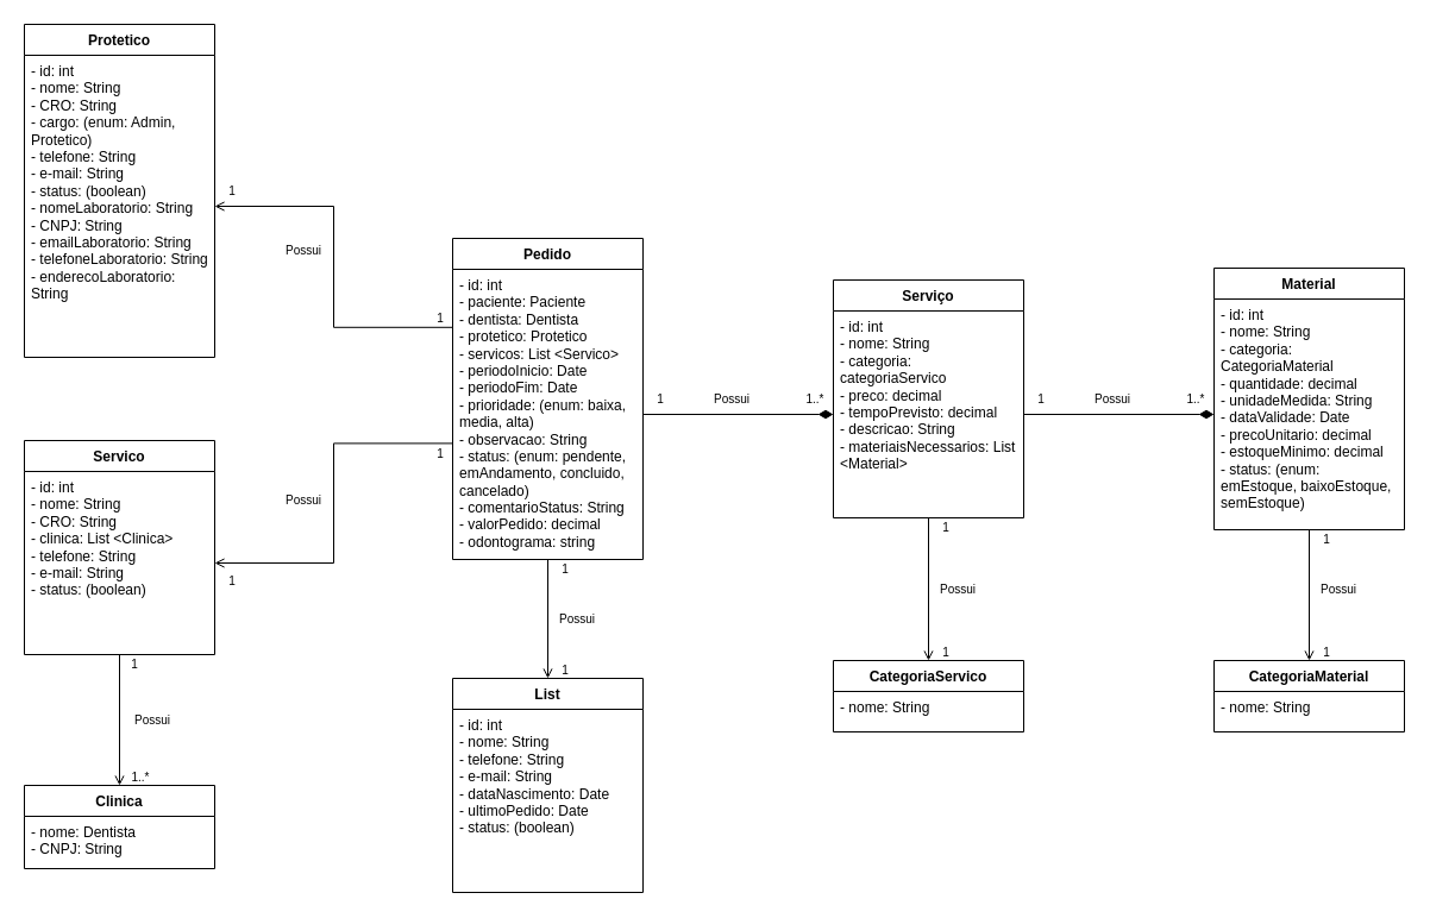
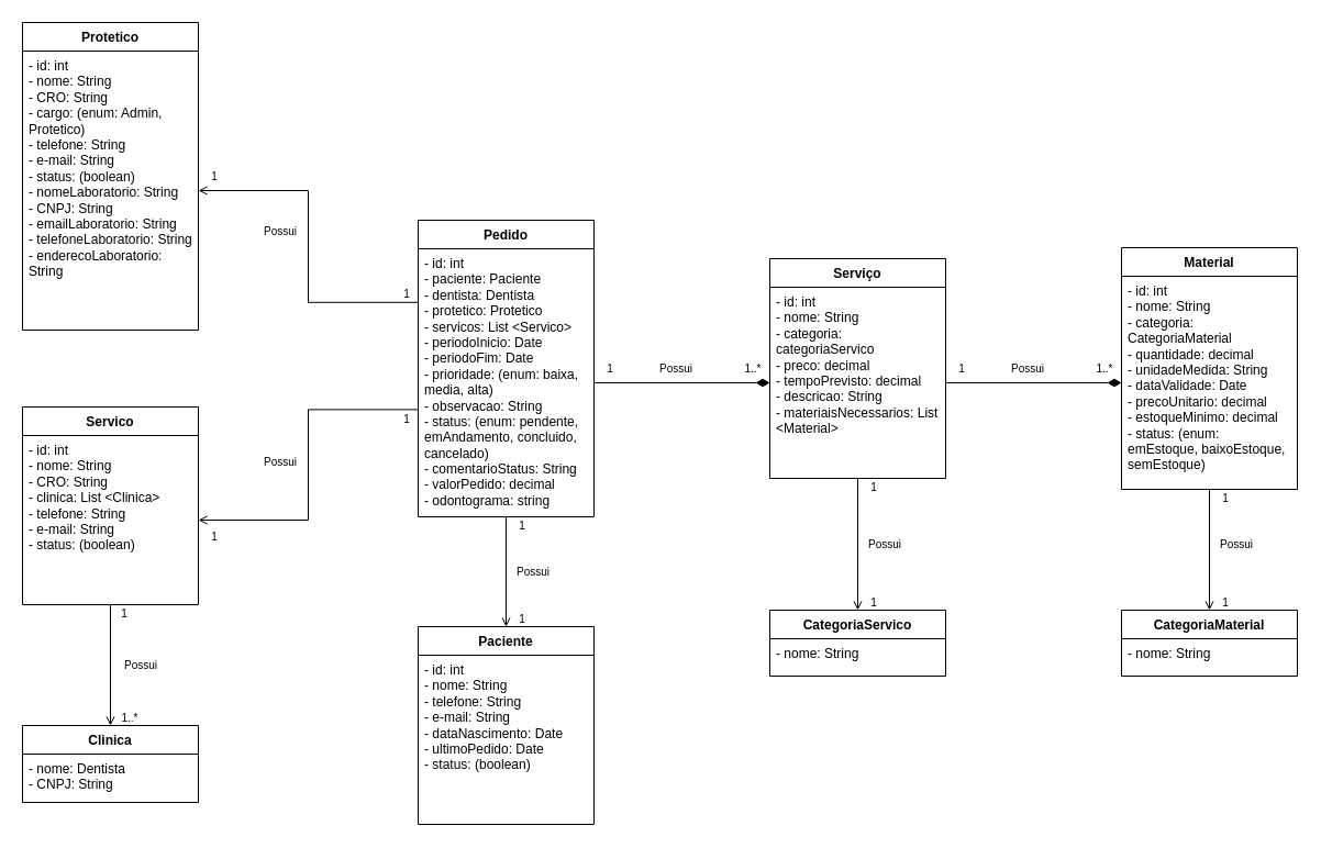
  <mxCell id="0" />
  <mxCell id="1" parent="0" />
  <mxCell id="2" value="Protetico" style="swimlane;fontStyle=1;align=center;verticalAlign=top;childLayout=stackLayout;horizontal=1;startSize=26;horizontalStack=0;resizeParent=1;resizeParentMax=0;resizeLast=0;collapsible=1;marginBottom=0;whiteSpace=wrap;html=1;" parent="1" vertex="1"><mxGeometry x="20" y="20" width="160" height="280" as="geometry" /></mxCell>
  <mxCell id="3" value="- id: int&lt;div&gt;- nome: String&lt;/div&gt;&lt;div&gt;- CRO: String&lt;/div&gt;&lt;div&gt;- cargo: (enum: Admin, Protetico)&lt;/div&gt;&lt;div&gt;- telefone: String&lt;/div&gt;&lt;div&gt;- e-mail: String&lt;/div&gt;&lt;div&gt;- status: (boolean)&lt;/div&gt;&lt;div&gt;&lt;div&gt;- nomeLaboratorio: String&lt;/div&gt;&lt;div&gt;- CNPJ: String&lt;/div&gt;&lt;div&gt;- emailLaboratorio: String&lt;/div&gt;&lt;div&gt;- telefoneLaboratorio: String&lt;/div&gt;&lt;div&gt;-&amp;nbsp;&lt;span style=&quot;background-color: transparent; color: light-dark(rgb(0, 0, 0), rgb(255, 255, 255));&quot;&gt;enderecoLaboratorio: String&lt;/span&gt;&lt;/div&gt;&lt;/div&gt;" style="text;strokeColor=none;fillColor=none;align=left;verticalAlign=top;spacingLeft=4;spacingRight=4;overflow=hidden;rotatable=0;points=[[0,0.5],[1,0.5]];portConstraint=eastwest;whiteSpace=wrap;html=1;" parent="2" vertex="1"><mxGeometry y="26" width="160" height="254" as="geometry" /></mxCell>
  <mxCell id="4" value="Servico" style="swimlane;fontStyle=1;align=center;verticalAlign=top;childLayout=stackLayout;horizontal=1;startSize=26;horizontalStack=0;resizeParent=1;resizeParentMax=0;resizeLast=0;collapsible=1;marginBottom=0;whiteSpace=wrap;html=1;" parent="1" vertex="1"><mxGeometry x="20" y="370" width="160" height="180" as="geometry" /></mxCell>
  <mxCell id="5" value="- id: int&lt;div&gt;- nome: String&lt;/div&gt;&lt;div&gt;- CRO: String&lt;/div&gt;&lt;div&gt;- clinica: List &amp;lt;Clinica&amp;gt;&lt;/div&gt;&lt;div&gt;- telefone: String&lt;/div&gt;&lt;div&gt;- e-mail: String&lt;/div&gt;&lt;div&gt;- status: (boolean)&lt;/div&gt;" style="text;strokeColor=none;fillColor=none;align=left;verticalAlign=top;spacingLeft=4;spacingRight=4;overflow=hidden;rotatable=0;points=[[0,0.5,0,0,0],[0.5,1,0,0,0],[1,0.5,0,0,0]];portConstraint=eastwest;whiteSpace=wrap;html=1;" parent="4" vertex="1"><mxGeometry y="26" width="160" height="154" as="geometry" /></mxCell>
- <mxCell id="6" value="List" style="swimlane;fontStyle=1;align=center;verticalAlign=top;childLayout=stackLayout;horizontal=1;startSize=26;horizontalStack=0;resizeParent=1;resizeParentMax=0;resizeLast=0;collapsible=1;marginBottom=0;whiteSpace=wrap;html=1;" parent="1" vertex="1"><mxGeometry x="380" y="570" width="160" height="180" as="geometry" /></mxCell>
+ <mxCell id="6" value="Paciente" style="swimlane;fontStyle=1;align=center;verticalAlign=top;childLayout=stackLayout;horizontal=1;startSize=26;horizontalStack=0;resizeParent=1;resizeParentMax=0;resizeLast=0;collapsible=1;marginBottom=0;whiteSpace=wrap;html=1;" parent="1" vertex="1"><mxGeometry x="380" y="570" width="160" height="180" as="geometry" /></mxCell>
  <mxCell id="7" value="- id: int&lt;div&gt;- nome: String&lt;/div&gt;&lt;div&gt;- telefone: String&lt;/div&gt;&lt;div&gt;- e-mail: String&lt;/div&gt;&lt;div&gt;- dataNascimento: Date&lt;/div&gt;&lt;div&gt;- ultimoPedido: Date&lt;/div&gt;&lt;div&gt;- status: (boolean)&lt;/div&gt;" style="text;strokeColor=none;fillColor=none;align=left;verticalAlign=top;spacingLeft=4;spacingRight=4;overflow=hidden;rotatable=0;points=[[0,0.5],[1,0.5]];portConstraint=eastwest;whiteSpace=wrap;html=1;" parent="6" vertex="1"><mxGeometry y="26" width="160" height="154" as="geometry" /></mxCell>
  <mxCell id="8" value="Material" style="swimlane;fontStyle=1;align=center;verticalAlign=top;childLayout=stackLayout;horizontal=1;startSize=26;horizontalStack=0;resizeParent=1;resizeParentMax=0;resizeLast=0;collapsible=1;marginBottom=0;whiteSpace=wrap;html=1;" parent="1" vertex="1"><mxGeometry x="1020" y="225" width="160" height="220" as="geometry" /></mxCell>
  <mxCell id="9" value="- id: int&lt;div&gt;- nome: String&lt;/div&gt;&lt;div&gt;- categoria: CategoriaMaterial&lt;/div&gt;&lt;div&gt;- quantidade: decimal&lt;/div&gt;&lt;div&gt;- unidadeMedida: String&lt;/div&gt;&lt;div&gt;- dataValidade: Date&lt;/div&gt;&lt;div&gt;- precoUnitario: decimal&lt;/div&gt;&lt;div&gt;- estoqueMinimo: decimal&lt;/div&gt;&lt;div&gt;- status: (enum: emEstoque, baixoEstoque, semEstoque)&lt;/div&gt;" style="text;strokeColor=none;fillColor=none;align=left;verticalAlign=top;spacingLeft=4;spacingRight=4;overflow=hidden;rotatable=0;points=[[0,0.5,0,0,0],[0.5,1,0,0,0],[1,0.5,0,0,0]];portConstraint=eastwest;whiteSpace=wrap;html=1;" parent="8" vertex="1"><mxGeometry y="26" width="160" height="194" as="geometry" /></mxCell>
  <mxCell id="10" value="Serviço" style="swimlane;fontStyle=1;align=center;verticalAlign=top;childLayout=stackLayout;horizontal=1;startSize=26;horizontalStack=0;resizeParent=1;resizeParentMax=0;resizeLast=0;collapsible=1;marginBottom=0;whiteSpace=wrap;html=1;" parent="1" vertex="1"><mxGeometry x="700" y="235" width="160" height="200" as="geometry" /></mxCell>
  <mxCell id="11" value="- id: int&lt;div&gt;- nome: String&lt;/div&gt;&lt;div&gt;- categoria: categoriaServico&lt;br&gt;&lt;/div&gt;&lt;div&gt;- preco: decimal&lt;/div&gt;&lt;div&gt;- tempoPrevisto: decimal&lt;/div&gt;&lt;div&gt;- descricao: String&lt;/div&gt;&lt;div&gt;- materiaisNecessarios: List &amp;lt;Material&amp;gt;&lt;/div&gt;" style="text;strokeColor=none;fillColor=none;align=left;verticalAlign=top;spacingLeft=4;spacingRight=4;overflow=hidden;rotatable=0;points=[[0,0.5,0,0,0],[0.5,1,0,0,0],[1,0.5,0,0,0]];portConstraint=eastwest;whiteSpace=wrap;html=1;" parent="10" vertex="1"><mxGeometry y="26" width="160" height="174" as="geometry" /></mxCell>
  <mxCell id="12" value="Pedido" style="swimlane;fontStyle=1;align=center;verticalAlign=top;childLayout=stackLayout;horizontal=1;startSize=26;horizontalStack=0;resizeParent=1;resizeParentMax=0;resizeLast=0;collapsible=1;marginBottom=0;whiteSpace=wrap;html=1;" parent="1" vertex="1"><mxGeometry x="380" y="200" width="160" height="270" as="geometry" /></mxCell>
  <mxCell id="13" value="- id: int&lt;div&gt;- paciente: Paciente&lt;/div&gt;&lt;div&gt;- dentista: Dentista&lt;/div&gt;&lt;div&gt;- protetico: Protetico&lt;/div&gt;&lt;div&gt;- servicos: List &amp;lt;Servico&amp;gt;&lt;/div&gt;&lt;div&gt;- periodoInicio: Date&lt;/div&gt;&lt;div&gt;- periodoFim: Date&lt;/div&gt;&lt;div&gt;- prioridade: (enum: baixa, media, alta)&lt;/div&gt;&lt;div&gt;- observacao: String&lt;/div&gt;&lt;div&gt;- status: (enum: pendente, emAndamento, concluido, cancelado)&lt;/div&gt;&lt;div&gt;- comentarioStatus: String&lt;/div&gt;&lt;div&gt;- valorPedido: decimal&lt;/div&gt;&lt;div&gt;- odontograma: string&lt;/div&gt;" style="text;strokeColor=none;fillColor=none;align=left;verticalAlign=top;spacingLeft=4;spacingRight=4;overflow=hidden;rotatable=0;points=[[0,0.2,0,0,0],[0,0.4,0,0,0],[0,0.5,0,0,0],[0,0.6,0,0,0],[0,0.8,0,0,0],[0.5,1,0,0,0],[1,0.5,0,0,0]];portConstraint=eastwest;whiteSpace=wrap;html=1;" parent="12" vertex="1"><mxGeometry y="26" width="160" height="244" as="geometry" /></mxCell>
  <mxCell id="14" value="CategoriaMaterial" style="swimlane;fontStyle=1;align=center;verticalAlign=top;childLayout=stackLayout;horizontal=1;startSize=26;horizontalStack=0;resizeParent=1;resizeParentMax=0;resizeLast=0;collapsible=1;marginBottom=0;whiteSpace=wrap;html=1;" parent="1" vertex="1"><mxGeometry x="1020" y="555" width="160" height="60" as="geometry" /></mxCell>
  <mxCell id="15" value="- nome: String" style="text;strokeColor=none;fillColor=none;align=left;verticalAlign=top;spacingLeft=4;spacingRight=4;overflow=hidden;rotatable=0;points=[[0,0.5],[1,0.5]];portConstraint=eastwest;whiteSpace=wrap;html=1;" parent="14" vertex="1"><mxGeometry y="26" width="160" height="34" as="geometry" /></mxCell>
  <mxCell id="16" value="CategoriaServico" style="swimlane;fontStyle=1;align=center;verticalAlign=top;childLayout=stackLayout;horizontal=1;startSize=26;horizontalStack=0;resizeParent=1;resizeParentMax=0;resizeLast=0;collapsible=1;marginBottom=0;whiteSpace=wrap;html=1;" parent="1" vertex="1"><mxGeometry x="700" y="555" width="160" height="60" as="geometry" /></mxCell>
  <mxCell id="17" value="- nome: String" style="text;strokeColor=none;fillColor=none;align=left;verticalAlign=top;spacingLeft=4;spacingRight=4;overflow=hidden;rotatable=0;points=[[0,0.5],[1,0.5]];portConstraint=eastwest;whiteSpace=wrap;html=1;" parent="16" vertex="1"><mxGeometry y="26" width="160" height="34" as="geometry" /></mxCell>
  <mxCell id="18" value="Clinica" style="swimlane;fontStyle=1;align=center;verticalAlign=top;childLayout=stackLayout;horizontal=1;startSize=26;horizontalStack=0;resizeParent=1;resizeParentMax=0;resizeLast=0;collapsible=1;marginBottom=0;whiteSpace=wrap;html=1;" parent="1" vertex="1"><mxGeometry x="20" y="660" width="160" height="70" as="geometry" /></mxCell>
  <mxCell id="19" value="- nome: Dentista&lt;div&gt;- CNPJ: String&lt;/div&gt;" style="text;strokeColor=none;fillColor=none;align=left;verticalAlign=top;spacingLeft=4;spacingRight=4;overflow=hidden;rotatable=0;points=[[0,0.5],[1,0.5]];portConstraint=eastwest;whiteSpace=wrap;html=1;" parent="18" vertex="1"><mxGeometry y="26" width="160" height="44" as="geometry" /></mxCell>
  <mxCell id="20" value="Possui" style="text;html=1;align=center;verticalAlign=middle;whiteSpace=wrap;rounded=0;fontSize=10;" parent="1" vertex="1"><mxGeometry x="103" y="595" width="50" height="20" as="geometry" /></mxCell>
  <mxCell id="21" style="edgeStyle=orthogonalEdgeStyle;rounded=0;orthogonalLoop=1;jettySize=auto;html=1;entryX=0.5;entryY=1;entryDx=0;entryDy=0;entryPerimeter=0;endArrow=none;startFill=0;startArrow=open;" parent="1" source="18" target="5" edge="1"><mxGeometry relative="1" as="geometry" /></mxCell>
  <mxCell id="22" style="edgeStyle=orthogonalEdgeStyle;rounded=0;orthogonalLoop=1;jettySize=auto;html=1;entryX=0.5;entryY=1;entryDx=0;entryDy=0;entryPerimeter=0;endArrow=none;startFill=0;startArrow=open;" parent="1" source="6" edge="1"><mxGeometry relative="1" as="geometry"><mxPoint x="460" y="470" as="targetPoint" /></mxGeometry></mxCell>
  <mxCell id="23" value="Possui" style="text;html=1;align=center;verticalAlign=middle;whiteSpace=wrap;rounded=0;fontSize=10;" parent="1" vertex="1"><mxGeometry x="460" y="510" width="50" height="20" as="geometry" /></mxCell>
  <mxCell id="24" style="edgeStyle=orthogonalEdgeStyle;rounded=0;orthogonalLoop=1;jettySize=auto;html=1;entryX=1;entryY=0.5;entryDx=0;entryDy=0;endArrow=none;startFill=1;startSize=10;startArrow=diamondThin;endFill=0;" parent="1" source="9" target="11" edge="1"><mxGeometry relative="1" as="geometry" /></mxCell>
  <mxCell id="25" style="edgeStyle=orthogonalEdgeStyle;rounded=0;orthogonalLoop=1;jettySize=auto;html=1;entryX=0.5;entryY=1;entryDx=0;entryDy=0;entryPerimeter=0;endArrow=none;startFill=0;startArrow=open;" parent="1" source="16" target="11" edge="1"><mxGeometry relative="1" as="geometry" /></mxCell>
  <mxCell id="26" style="edgeStyle=orthogonalEdgeStyle;rounded=0;orthogonalLoop=1;jettySize=auto;html=1;entryX=0.5;entryY=1;entryDx=0;entryDy=0;entryPerimeter=0;endArrow=none;startFill=0;startArrow=open;" parent="1" source="14" target="9" edge="1"><mxGeometry relative="1" as="geometry" /></mxCell>
  <mxCell id="27" value="Possui" style="text;html=1;align=center;verticalAlign=middle;whiteSpace=wrap;rounded=0;fontSize=10;" parent="1" vertex="1"><mxGeometry x="780" y="485" width="50" height="20" as="geometry" /></mxCell>
  <mxCell id="28" value="Possui" style="text;html=1;align=center;verticalAlign=middle;whiteSpace=wrap;rounded=0;fontSize=10;" parent="1" vertex="1"><mxGeometry x="1100" y="485" width="50" height="20" as="geometry" /></mxCell>
  <mxCell id="29" style="edgeStyle=orthogonalEdgeStyle;rounded=0;orthogonalLoop=1;jettySize=auto;html=1;entryX=1;entryY=0.5;entryDx=0;entryDy=0;entryPerimeter=0;endArrow=none;startFill=1;startArrow=diamondThin;startSize=10;" parent="1" source="11" target="13" edge="1"><mxGeometry relative="1" as="geometry" /></mxCell>
  <mxCell id="30" style="edgeStyle=orthogonalEdgeStyle;rounded=0;orthogonalLoop=1;jettySize=auto;html=1;entryX=0;entryY=0.6;entryDx=0;entryDy=0;entryPerimeter=0;endArrow=none;startFill=0;startArrow=open;" parent="1" source="5" target="13" edge="1"><mxGeometry relative="1" as="geometry" /></mxCell>
  <mxCell id="31" style="edgeStyle=orthogonalEdgeStyle;rounded=0;orthogonalLoop=1;jettySize=auto;html=1;entryX=0;entryY=0.2;entryDx=0;entryDy=0;entryPerimeter=0;startArrow=open;startFill=0;endArrow=none;" parent="1" source="3" target="13" edge="1"><mxGeometry relative="1" as="geometry" /></mxCell>
  <mxCell id="32" value="Possui" style="text;html=1;align=center;verticalAlign=middle;whiteSpace=wrap;rounded=0;fontSize=10;" parent="1" vertex="1"><mxGeometry x="230" y="410" width="50" height="20" as="geometry" /></mxCell>
  <mxCell id="33" value="Possui" style="text;html=1;align=center;verticalAlign=middle;whiteSpace=wrap;rounded=0;fontSize=10;" parent="1" vertex="1"><mxGeometry x="230" y="200" width="50" height="20" as="geometry" /></mxCell>
  <mxCell id="34" value="Possui" style="text;html=1;align=center;verticalAlign=middle;whiteSpace=wrap;rounded=0;fontSize=10;" parent="1" vertex="1"><mxGeometry x="590" y="325" width="50" height="20" as="geometry" /></mxCell>
  <mxCell id="35" value="Possui" style="text;html=1;align=center;verticalAlign=middle;whiteSpace=wrap;rounded=0;fontSize=10;" parent="1" vertex="1"><mxGeometry x="910" y="325" width="50" height="20" as="geometry" /></mxCell>
  <mxCell id="36" value="1" style="text;html=1;align=center;verticalAlign=middle;whiteSpace=wrap;rounded=0;fontSize=10;" parent="1" vertex="1"><mxGeometry x="540" y="327.5" width="30" height="15" as="geometry" /></mxCell>
  <mxCell id="37" value="1..*" style="text;html=1;align=center;verticalAlign=middle;whiteSpace=wrap;rounded=0;fontSize=10;" parent="1" vertex="1"><mxGeometry x="670" y="327.5" width="30" height="15" as="geometry" /></mxCell>
  <mxCell id="38" value="1" style="text;html=1;align=center;verticalAlign=middle;whiteSpace=wrap;rounded=0;fontSize=10;" parent="1" vertex="1"><mxGeometry x="860" y="327.5" width="30" height="15" as="geometry" /></mxCell>
  <mxCell id="39" value="1..*" style="text;html=1;align=center;verticalAlign=middle;whiteSpace=wrap;rounded=0;fontSize=10;" parent="1" vertex="1"><mxGeometry x="990" y="327.5" width="30" height="15" as="geometry" /></mxCell>
  <mxCell id="40" value="1" style="text;html=1;align=center;verticalAlign=middle;whiteSpace=wrap;rounded=0;fontSize=10;" parent="1" vertex="1"><mxGeometry x="460" y="470" width="30" height="15" as="geometry" /></mxCell>
  <mxCell id="41" value="1" style="text;html=1;align=center;verticalAlign=middle;whiteSpace=wrap;rounded=0;fontSize=10;" parent="1" vertex="1"><mxGeometry x="460" y="555" width="30" height="15" as="geometry" /></mxCell>
  <mxCell id="42" value="1" style="text;html=1;align=center;verticalAlign=middle;whiteSpace=wrap;rounded=0;fontSize=10;" parent="1" vertex="1"><mxGeometry x="360" y="373" width="20" height="15" as="geometry" /></mxCell>
  <mxCell id="43" value="1" style="text;html=1;align=center;verticalAlign=middle;whiteSpace=wrap;rounded=0;fontSize=10;" parent="1" vertex="1"><mxGeometry x="180" y="480" width="30" height="15" as="geometry" /></mxCell>
  <mxCell id="44" value="1" style="text;html=1;align=center;verticalAlign=middle;whiteSpace=wrap;rounded=0;fontSize=10;" parent="1" vertex="1"><mxGeometry x="360" y="259" width="20" height="15" as="geometry" /></mxCell>
  <mxCell id="45" value="1" style="text;html=1;align=center;verticalAlign=middle;whiteSpace=wrap;rounded=0;fontSize=10;" parent="1" vertex="1"><mxGeometry x="180" y="152.5" width="30" height="15" as="geometry" /></mxCell>
  <mxCell id="46" value="1" style="text;html=1;align=center;verticalAlign=middle;whiteSpace=wrap;rounded=0;fontSize=10;" parent="1" vertex="1"><mxGeometry x="103" y="550" width="20" height="15" as="geometry" /></mxCell>
  <mxCell id="47" value="1..*" style="text;html=1;align=center;verticalAlign=middle;whiteSpace=wrap;rounded=0;fontSize=10;" parent="1" vertex="1"><mxGeometry x="103" y="645" width="30" height="15" as="geometry" /></mxCell>
  <mxCell id="48" value="1" style="text;html=1;align=center;verticalAlign=middle;whiteSpace=wrap;rounded=0;fontSize=10;" parent="1" vertex="1"><mxGeometry x="780" y="435" width="30" height="15" as="geometry" /></mxCell>
  <mxCell id="49" value="1" style="text;html=1;align=center;verticalAlign=middle;whiteSpace=wrap;rounded=0;fontSize=10;" parent="1" vertex="1"><mxGeometry x="780" y="540" width="30" height="15" as="geometry" /></mxCell>
  <mxCell id="50" value="1" style="text;html=1;align=center;verticalAlign=middle;whiteSpace=wrap;rounded=0;fontSize=10;" parent="1" vertex="1"><mxGeometry x="1100" y="445" width="30" height="15" as="geometry" /></mxCell>
  <mxCell id="51" value="1" style="text;html=1;align=center;verticalAlign=middle;whiteSpace=wrap;rounded=0;fontSize=10;" parent="1" vertex="1"><mxGeometry x="1100" y="540" width="30" height="15" as="geometry" /></mxCell>
